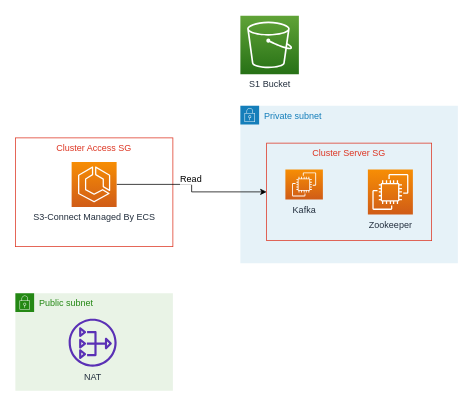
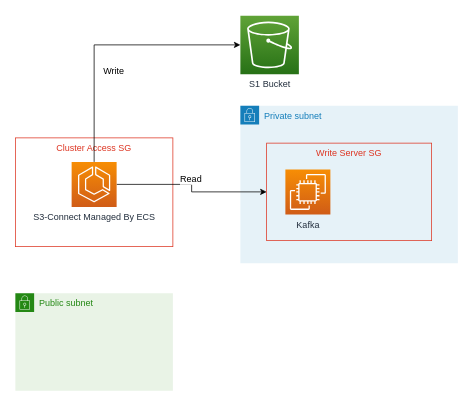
  <mxCell id="0" />
  <mxCell id="1" parent="0" />
  <mxCell id="2" value="Cluster Access SG" style="fillColor=none;strokeColor=#DD3522;verticalAlign=top;fontStyle=0;fontColor=#DD3522;" parent="1" vertex="1"><mxGeometry x="20" y="183" width="210" height="145" as="geometry" /></mxCell>
  <mxCell id="3" value="Private subnet" style="points=[[0,0],[0.25,0],[0.5,0],[0.75,0],[1,0],[1,0.25],[1,0.5],[1,0.75],[1,1],[0.75,1],[0.5,1],[0.25,1],[0,1],[0,0.75],[0,0.5],[0,0.25]];outlineConnect=0;gradientColor=none;html=1;whiteSpace=wrap;fontSize=12;fontStyle=0;shape=mxgraph.aws4.group;grIcon=mxgraph.aws4.group_security_group;grStroke=0;strokeColor=#147EBA;fillColor=#E6F2F8;verticalAlign=top;align=left;spacingLeft=30;fontColor=#147EBA;dashed=0;" parent="1" vertex="1"><mxGeometry x="320" y="140" width="290" height="210" as="geometry" /></mxCell>
- <mxCell id="4" value="Kafka" style="outlineConnect=0;fontColor=#232F3E;gradientColor=#F78E04;gradientDirection=north;fillColor=#D05C17;strokeColor=#ffffff;dashed=0;verticalLabelPosition=bottom;verticalAlign=top;align=center;html=1;fontSize=12;fontStyle=0;aspect=fixed;shape=mxgraph.aws4.resourceIcon;resIcon=mxgraph.aws4.ec2;" parent="1" vertex="1"><mxGeometry x="380" y="225" width="50" height="40" as="geometry" /></mxCell>
- <mxCell id="5" value="Zookeeper" style="outlineConnect=0;fontColor=#232F3E;gradientColor=#F78E04;gradientDirection=north;fillColor=#D05C17;strokeColor=#ffffff;dashed=0;verticalLabelPosition=bottom;verticalAlign=top;align=center;html=1;fontSize=12;fontStyle=0;aspect=fixed;shape=mxgraph.aws4.resourceIcon;resIcon=mxgraph.aws4.ec2;" parent="1" vertex="1"><mxGeometry x="490" y="225" width="60" height="60" as="geometry" /></mxCell>
- <mxCell id="6" value="Cluster Server SG" style="fillColor=none;strokeColor=#DD3522;verticalAlign=top;fontStyle=0;fontColor=#DD3522;" parent="1" vertex="1"><mxGeometry x="355" y="190" width="220" height="130" as="geometry" /></mxCell>
+ <mxCell id="4" value="Kafka" style="outlineConnect=0;fontColor=#232F3E;gradientColor=#F78E04;gradientDirection=north;fillColor=#D05C17;strokeColor=#ffffff;dashed=0;verticalLabelPosition=bottom;verticalAlign=top;align=center;html=1;fontSize=12;fontStyle=0;aspect=fixed;shape=mxgraph.aws4.resourceIcon;resIcon=mxgraph.aws4.ec2;" parent="1" vertex="1"><mxGeometry x="380" y="225" width="60" height="60" as="geometry" /></mxCell>
+ <mxCell id="6" value="Write Server SG" style="fillColor=none;strokeColor=#DD3522;verticalAlign=top;fontStyle=0;fontColor=#DD3522;" parent="1" vertex="1"><mxGeometry x="355" y="190" width="220" height="130" as="geometry" /></mxCell>
  <mxCell id="7" style="edgeStyle=orthogonalEdgeStyle;rounded=0;orthogonalLoop=1;jettySize=auto;html=1;" parent="1" source="11" target="6" edge="1"><mxGeometry relative="1" as="geometry" /></mxCell>
  <mxCell id="8" value="Read" style="text;html=1;resizable=0;points=[];align=center;verticalAlign=middle;labelBackgroundColor=#ffffff;" vertex="1" connectable="0" parent="7"><mxGeometry x="-0.03" relative="1" as="geometry"><mxPoint x="-2" y="-10" as="offset" /></mxGeometry></mxCell>
+ <mxCell id="9" style="edgeStyle=orthogonalEdgeStyle;rounded=0;orthogonalLoop=1;jettySize=auto;html=1;" parent="1" source="11" target="12" edge="1"><mxGeometry relative="1" as="geometry"><Array as="points"><mxPoint x="125" y="59" /></Array></mxGeometry></mxCell>
+ <mxCell id="10" value="Write" style="text;html=1;resizable=0;points=[];align=center;verticalAlign=middle;labelBackgroundColor=#ffffff;" vertex="1" connectable="0" parent="9"><mxGeometry x="-0.319" y="-1" relative="1" as="geometry"><mxPoint x="24" y="-2" as="offset" /></mxGeometry></mxCell>
  <mxCell id="11" value="S3-Connect Managed By ECS" style="outlineConnect=0;fontColor=#232F3E;gradientColor=#F78E04;gradientDirection=north;fillColor=#D05C17;strokeColor=#ffffff;dashed=0;verticalLabelPosition=bottom;verticalAlign=top;align=center;html=1;fontSize=12;fontStyle=0;aspect=fixed;shape=mxgraph.aws4.resourceIcon;resIcon=mxgraph.aws4.ecs;" parent="1" vertex="1"><mxGeometry x="95" y="215" width="60" height="60" as="geometry" /></mxCell>
  <mxCell id="12" value="S1 Bucket" style="outlineConnect=0;fontColor=#232F3E;gradientColor=#60A337;gradientDirection=north;fillColor=#277116;strokeColor=#ffffff;dashed=0;verticalLabelPosition=bottom;verticalAlign=top;align=center;html=1;fontSize=12;fontStyle=0;aspect=fixed;shape=mxgraph.aws4.resourceIcon;resIcon=mxgraph.aws4.s3;" parent="1" vertex="1"><mxGeometry x="320" y="20" width="78" height="78" as="geometry" /></mxCell>
  <mxCell id="13" value="Public subnet" style="points=[[0,0],[0.25,0],[0.5,0],[0.75,0],[1,0],[1,0.25],[1,0.5],[1,0.75],[1,1],[0.75,1],[0.5,1],[0.25,1],[0,1],[0,0.75],[0,0.5],[0,0.25]];outlineConnect=0;gradientColor=none;html=1;whiteSpace=wrap;fontSize=12;fontStyle=0;shape=mxgraph.aws4.group;grIcon=mxgraph.aws4.group_security_group;grStroke=0;strokeColor=#248814;fillColor=#E9F3E6;verticalAlign=top;align=left;spacingLeft=30;fontColor=#248814;dashed=0;" vertex="1" parent="1"><mxGeometry x="20" y="390" width="210" height="130" as="geometry" /></mxCell>
- <mxCell id="14" value="NAT" style="outlineConnect=0;fontColor=#232F3E;gradientColor=none;fillColor=#5A30B5;strokeColor=none;dashed=0;verticalLabelPosition=bottom;verticalAlign=top;align=center;html=1;fontSize=12;fontStyle=0;aspect=fixed;shape=mxgraph.aws4.nat_gateway;" vertex="1" parent="1"><mxGeometry x="91" y="424" width="64" height="64" as="geometry" /></mxCell>
